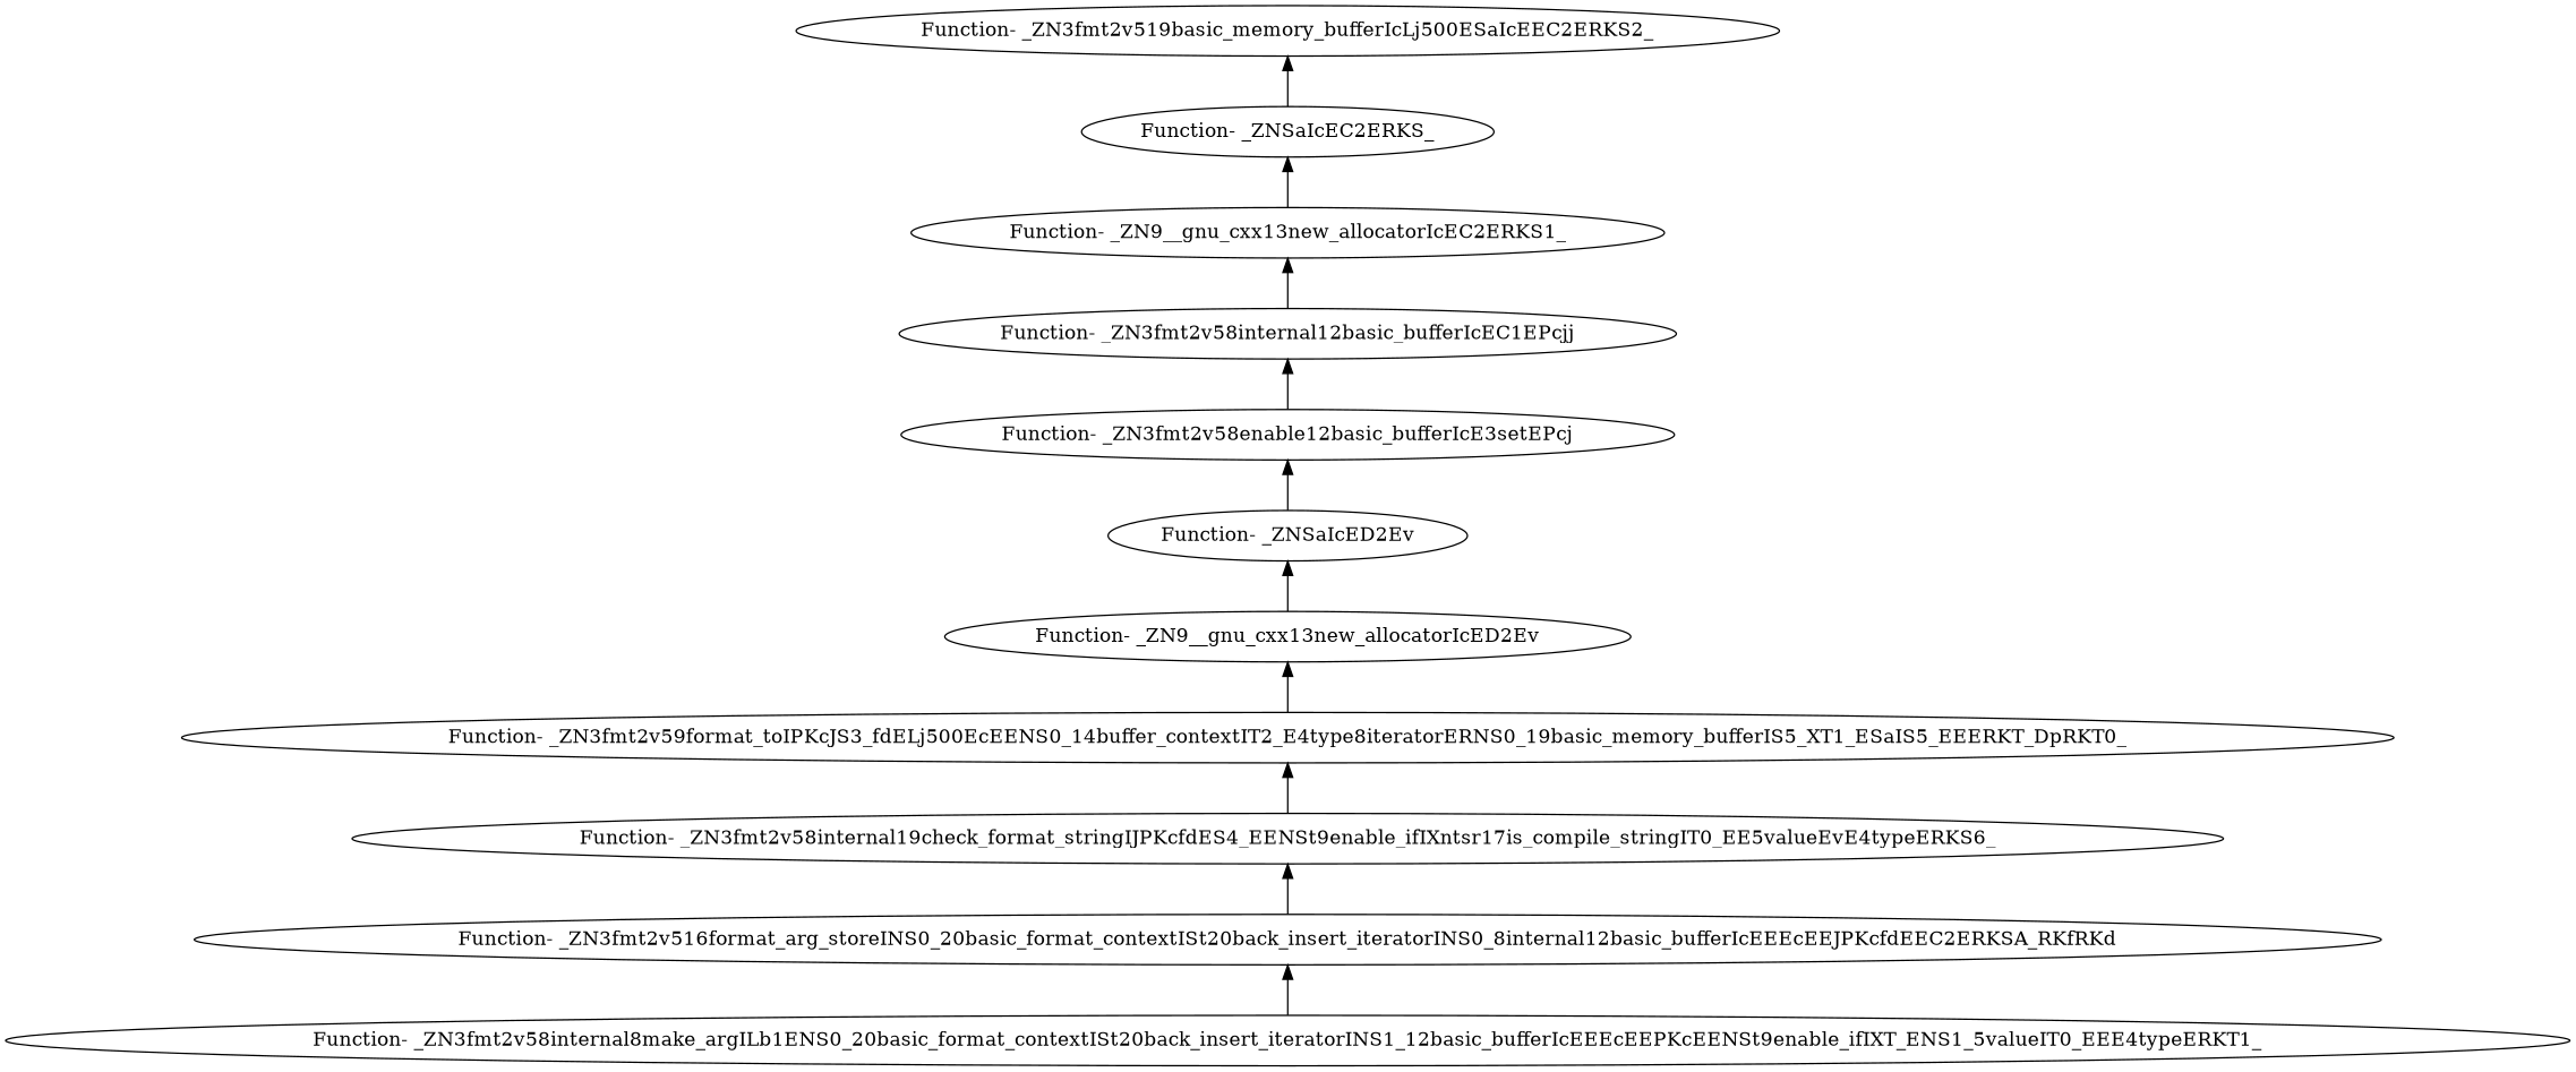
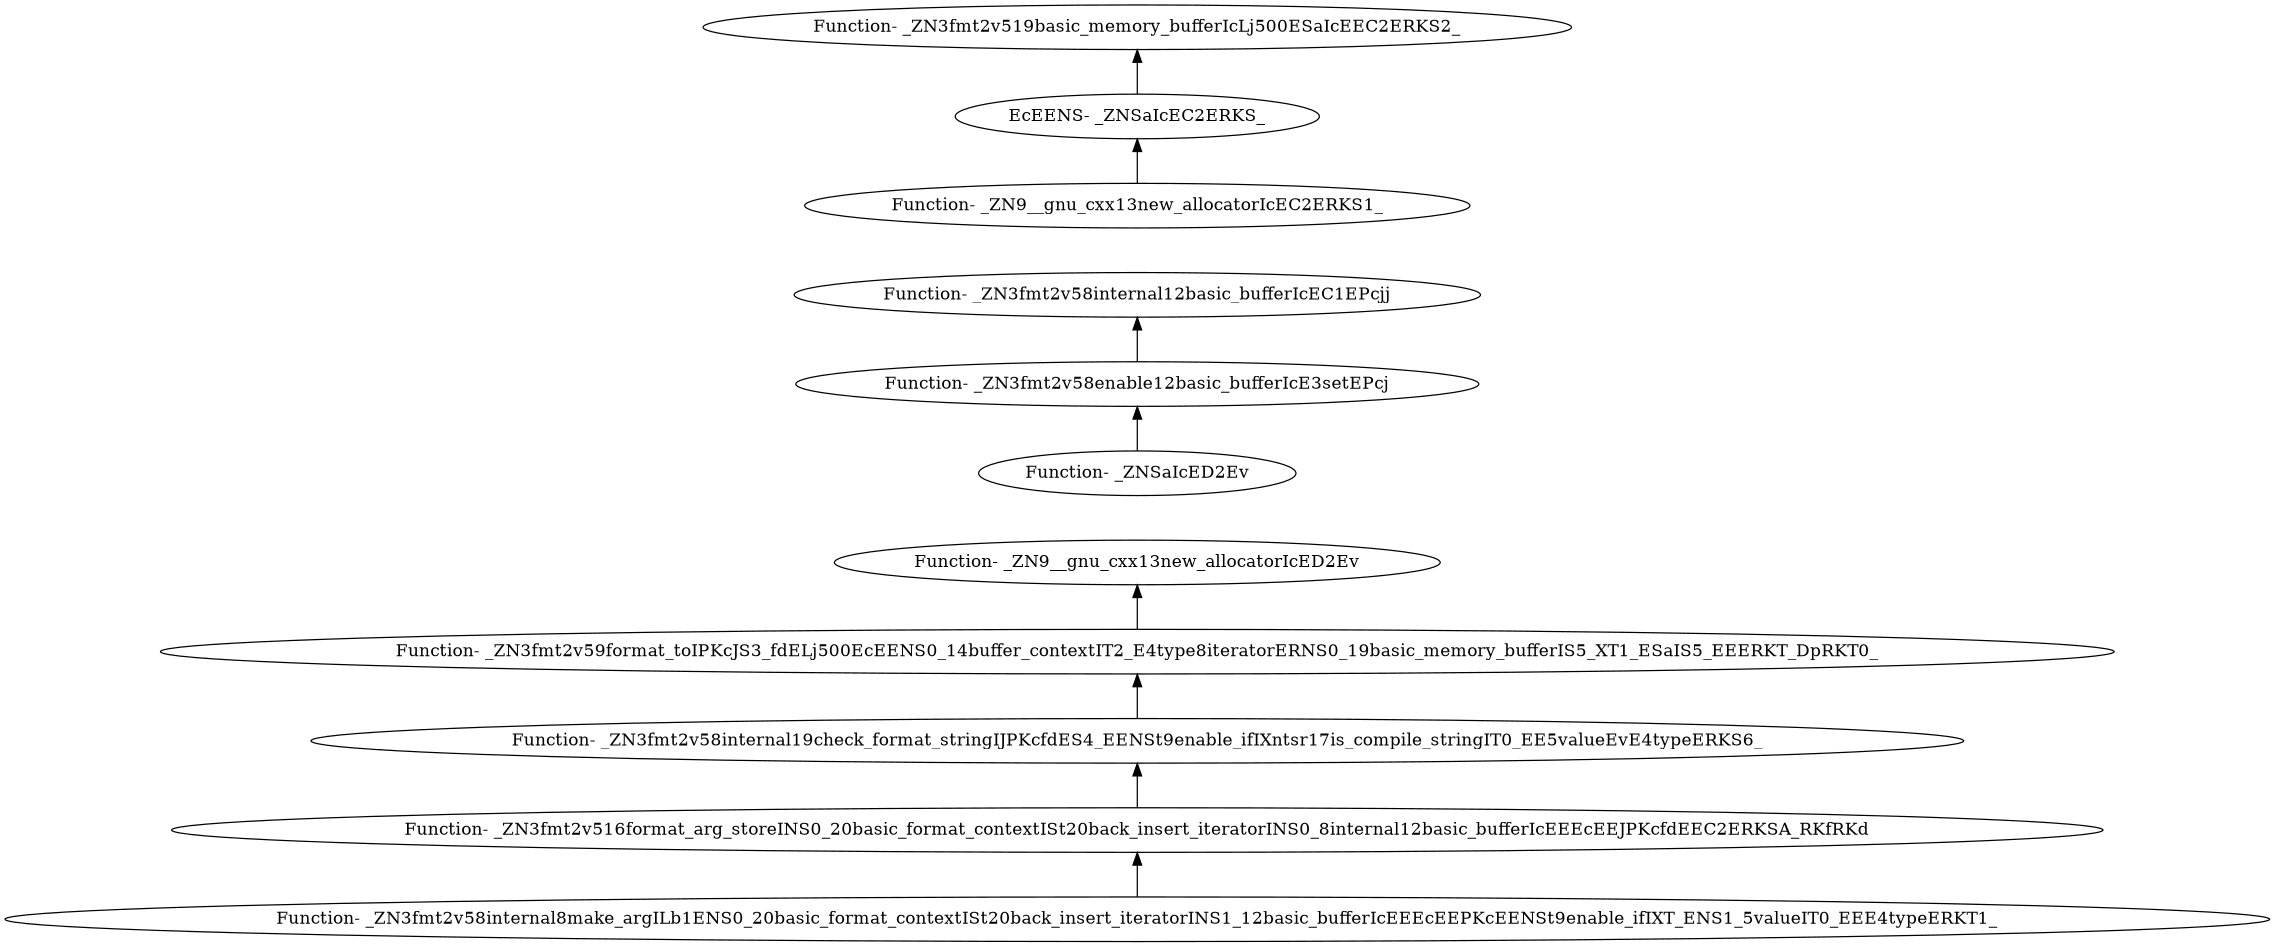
  digraph {
    edge [dir=back]
    "Function- _ZN3fmt2v516format_arg_storeINS0_20basic_format_contextISt20back_insert_iteratorINS0_8internal12basic_bufferIcEEEcEEJPKcfdEEC2ERKSA_RKfRKd"
    "Function- _ZN3fmt2v58internal8make_argILb1ENS0_20basic_format_contextISt20back_insert_iteratorINS1_12basic_bufferIcEEEcEEPKcEENSt9enable_ifIXT_ENS1_5valueIT0_EEE4typeERKT1_"
    "Function- _ZN3fmt2v58internal19check_format_stringIJPKcfdES4_EENSt9enable_ifIXntsr17is_compile_stringIT0_EE5valueEvE4typeERKS6_"
    "Function- _ZN3fmt2v59format_toIPKcJS3_fdELj500EcEENS0_14buffer_contextIT2_E4type8iteratorERNS0_19basic_memory_bufferIS5_XT1_ESaIS5_EEERKT_DpRKT0_"
    "Function- _ZN9__gnu_cxx13new_allocatorIcED2Ev"
    "Function- _ZNSaIcED2Ev"
    n7 [label="Function- _ZN3fmt2v58enable12basic_bufferIcE3setEPcj"]
    n8 [label="Function- _ZN3fmt2v58internal12basic_bufferIcEC1EPcjj"]
    "Function- _ZN9__gnu_cxx13new_allocatorIcEC2ERKS1_"
-   "Function- _ZNSaIcEC2ERKS_"
+   "Function- _ZNSaIcEC2ERKS_" [label="EcEENS- _ZNSaIcEC2ERKS_"]
    "Function- _ZN3fmt2v519basic_memory_bufferIcLj500ESaIcEEC2ERKS2_"
    "Function- _ZN3fmt2v516format_arg_storeINS0_20basic_format_contextISt20back_insert_iteratorINS0_8internal12basic_bufferIcEEEcEEJPKcfdEEC2ERKSA_RKfRKd" -> "Function- _ZN3fmt2v58internal8make_argILb1ENS0_20basic_format_contextISt20back_insert_iteratorINS1_12basic_bufferIcEEEcEEPKcEENSt9enable_ifIXT_ENS1_5valueIT0_EEE4typeERKT1_"
    "Function- _ZN3fmt2v58internal19check_format_stringIJPKcfdES4_EENSt9enable_ifIXntsr17is_compile_stringIT0_EE5valueEvE4typeERKS6_" -> "Function- _ZN3fmt2v516format_arg_storeINS0_20basic_format_contextISt20back_insert_iteratorINS0_8internal12basic_bufferIcEEEcEEJPKcfdEEC2ERKSA_RKfRKd"
    "Function- _ZN3fmt2v59format_toIPKcJS3_fdELj500EcEENS0_14buffer_contextIT2_E4type8iteratorERNS0_19basic_memory_bufferIS5_XT1_ESaIS5_EEERKT_DpRKT0_" -> "Function- _ZN3fmt2v58internal19check_format_stringIJPKcfdES4_EENSt9enable_ifIXntsr17is_compile_stringIT0_EE5valueEvE4typeERKS6_"
    "Function- _ZN9__gnu_cxx13new_allocatorIcED2Ev" -> "Function- _ZN3fmt2v59format_toIPKcJS3_fdELj500EcEENS0_14buffer_contextIT2_E4type8iteratorERNS0_19basic_memory_bufferIS5_XT1_ESaIS5_EEERKT_DpRKT0_"
-   "Function- _ZNSaIcED2Ev" -> "Function- _ZN9__gnu_cxx13new_allocatorIcED2Ev"
    n7 -> "Function- _ZNSaIcED2Ev"
    n8 -> n7
-   "Function- _ZN9__gnu_cxx13new_allocatorIcEC2ERKS1_" -> n8
    "Function- _ZNSaIcEC2ERKS_" -> "Function- _ZN9__gnu_cxx13new_allocatorIcEC2ERKS1_"
    "Function- _ZN3fmt2v519basic_memory_bufferIcLj500ESaIcEEC2ERKS2_" -> "Function- _ZNSaIcEC2ERKS_"
  }
